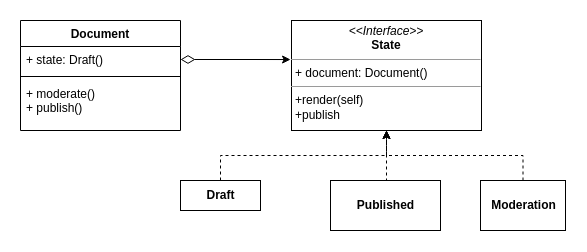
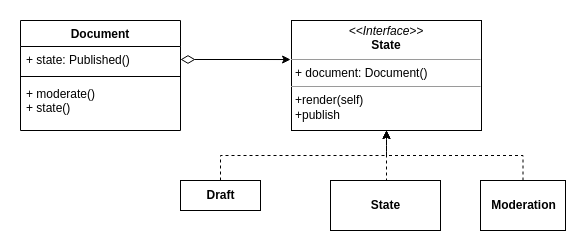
  <mxCell id="0" />
  <mxCell id="1" parent="0" />
  <mxCell id="2" value="&lt;p style=&quot;margin: 0px ; margin-top: 4px ; text-align: center&quot;&gt;&lt;i&gt;&amp;lt;&amp;lt;Interface&amp;gt;&amp;gt;&lt;/i&gt;&lt;br&gt;&lt;b&gt;State&lt;/b&gt;&lt;/p&gt;&lt;hr size=&quot;1&quot;&gt;&lt;p style=&quot;margin: 0px ; margin-left: 4px&quot;&gt;+ document: Document()&lt;/p&gt;&lt;hr size=&quot;1&quot;&gt;&lt;p style=&quot;margin: 0px ; margin-left: 4px&quot;&gt;+render(self)&lt;/p&gt;&lt;p style=&quot;margin: 0px ; margin-left: 4px&quot;&gt;+publish&lt;/p&gt;" style="verticalAlign=top;align=left;overflow=fill;fontSize=12;fontFamily=Helvetica;html=1;" vertex="1" parent="1"><mxGeometry x="291" y="20" width="190" height="110" as="geometry" /></mxCell>
  <mxCell id="3" style="edgeStyle=orthogonalEdgeStyle;rounded=0;orthogonalLoop=1;jettySize=auto;html=1;exitX=0.5;exitY=0;exitDx=0;exitDy=0;entryX=0.5;entryY=1;entryDx=0;entryDy=0;dashed=1;" edge="1" parent="1" source="4" target="2"><mxGeometry relative="1" as="geometry" /></mxCell>
  <mxCell id="4" value="&lt;b&gt;Draft&lt;/b&gt;" style="html=1;" vertex="1" parent="1"><mxGeometry x="180" y="180" width="80" height="30" as="geometry" /></mxCell>
  <mxCell id="5" style="edgeStyle=orthogonalEdgeStyle;rounded=0;orthogonalLoop=1;jettySize=auto;html=1;exitX=0.5;exitY=0;exitDx=0;exitDy=0;entryX=0.5;entryY=1;entryDx=0;entryDy=0;dashed=1;" edge="1" parent="1" source="6" target="2"><mxGeometry relative="1" as="geometry" /></mxCell>
  <mxCell id="6" value="&lt;b&gt;Moderation&lt;/b&gt;" style="html=1;" vertex="1" parent="1"><mxGeometry x="480" y="180" width="85" height="50" as="geometry" /></mxCell>
  <mxCell id="7" style="edgeStyle=orthogonalEdgeStyle;rounded=0;orthogonalLoop=1;jettySize=auto;html=1;exitX=0.5;exitY=0;exitDx=0;exitDy=0;entryX=0.5;entryY=1;entryDx=0;entryDy=0;dashed=1;" edge="1" parent="1" source="8" target="2"><mxGeometry relative="1" as="geometry"><Array as="points"><mxPoint x="386" y="180" /></Array></mxGeometry></mxCell>
- <mxCell id="8" value="&lt;b&gt;Published&lt;/b&gt;" style="html=1;" vertex="1" parent="1"><mxGeometry x="330" y="180" width="110" height="50" as="geometry" /></mxCell>
+ <mxCell id="8" value="&lt;b&gt;State&lt;/b&gt;" style="html=1;" vertex="1" parent="1"><mxGeometry x="330" y="180" width="110" height="50" as="geometry" /></mxCell>
  <mxCell id="9" value="Document" style="swimlane;fontStyle=1;align=center;verticalAlign=top;childLayout=stackLayout;horizontal=1;startSize=26;horizontalStack=0;resizeParent=1;resizeParentMax=0;resizeLast=0;collapsible=1;marginBottom=0;" vertex="1" parent="1"><mxGeometry x="20" y="20" width="160" height="110" as="geometry" /></mxCell>
- <mxCell id="10" value="+ state: Draft()" style="text;strokeColor=none;fillColor=none;align=left;verticalAlign=top;spacingLeft=4;spacingRight=4;overflow=hidden;rotatable=0;points=[[0,0.5],[1,0.5]];portConstraint=eastwest;" vertex="1" parent="9"><mxGeometry y="26" width="160" height="26" as="geometry" /></mxCell>
+ <mxCell id="10" value="+ state: Published()" style="text;strokeColor=none;fillColor=none;align=left;verticalAlign=top;spacingLeft=4;spacingRight=4;overflow=hidden;rotatable=0;points=[[0,0.5],[1,0.5]];portConstraint=eastwest;" vertex="1" parent="9"><mxGeometry y="26" width="160" height="26" as="geometry" /></mxCell>
  <mxCell id="11" value="" style="line;strokeWidth=1;fillColor=none;align=left;verticalAlign=middle;spacingTop=-1;spacingLeft=3;spacingRight=3;rotatable=0;labelPosition=right;points=[];portConstraint=eastwest;" vertex="1" parent="9"><mxGeometry y="52" width="160" height="8" as="geometry" /></mxCell>
- <mxCell id="12" value="+ moderate()&#10;+ publish()" style="text;strokeColor=none;fillColor=none;align=left;verticalAlign=top;spacingLeft=4;spacingRight=4;overflow=hidden;rotatable=0;points=[[0,0.5],[1,0.5]];portConstraint=eastwest;" vertex="1" parent="9"><mxGeometry y="60" width="160" height="50" as="geometry" /></mxCell>
+ <mxCell id="12" value="+ moderate()&#10;+ state()" style="text;strokeColor=none;fillColor=none;align=left;verticalAlign=top;spacingLeft=4;spacingRight=4;overflow=hidden;rotatable=0;points=[[0,0.5],[1,0.5]];portConstraint=eastwest;" vertex="1" parent="9"><mxGeometry y="60" width="160" height="50" as="geometry" /></mxCell>
  <mxCell id="13" style="edgeStyle=orthogonalEdgeStyle;rounded=0;orthogonalLoop=1;jettySize=auto;html=1;exitX=1;exitY=0.5;exitDx=0;exitDy=0;entryX=-0.005;entryY=0.355;entryDx=0;entryDy=0;entryPerimeter=0;startArrow=diamondThin;startFill=0;endSize=6;startSize=12;" edge="1" parent="1" source="10" target="2"><mxGeometry relative="1" as="geometry" /></mxCell>
